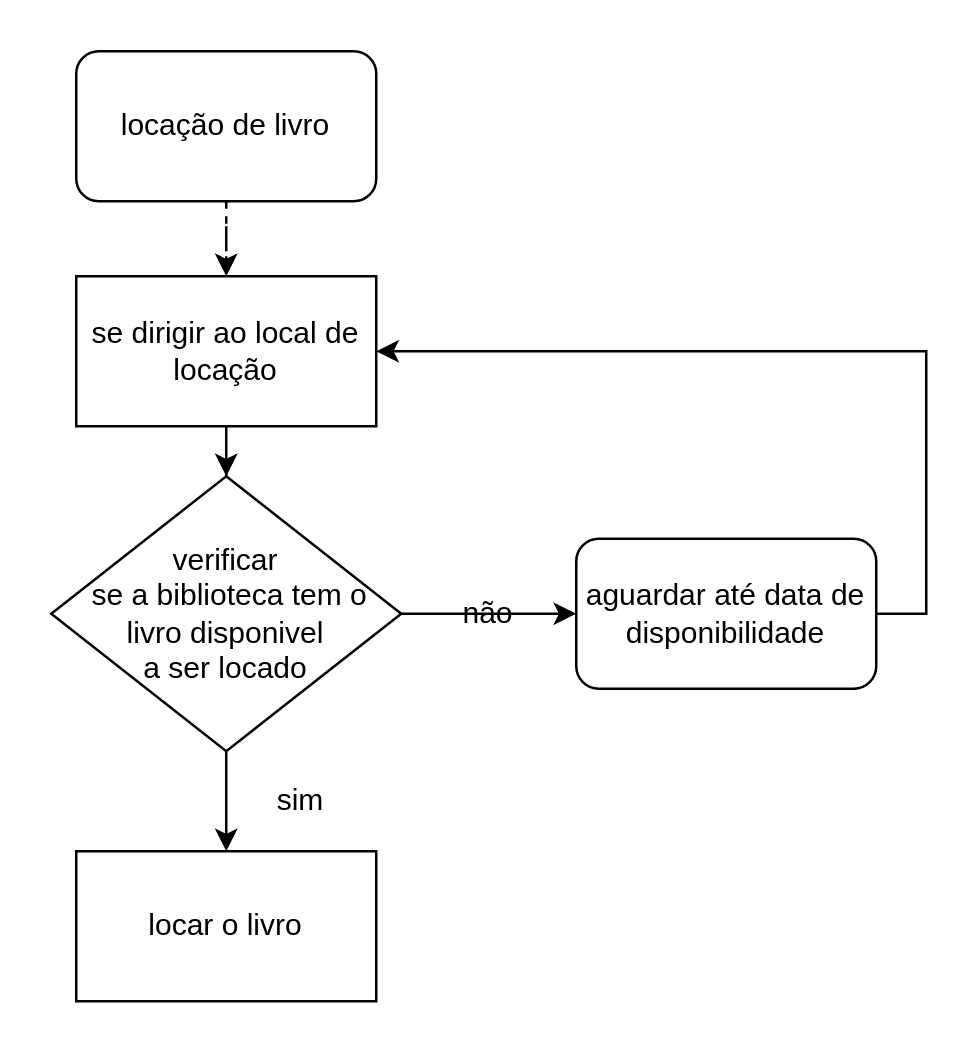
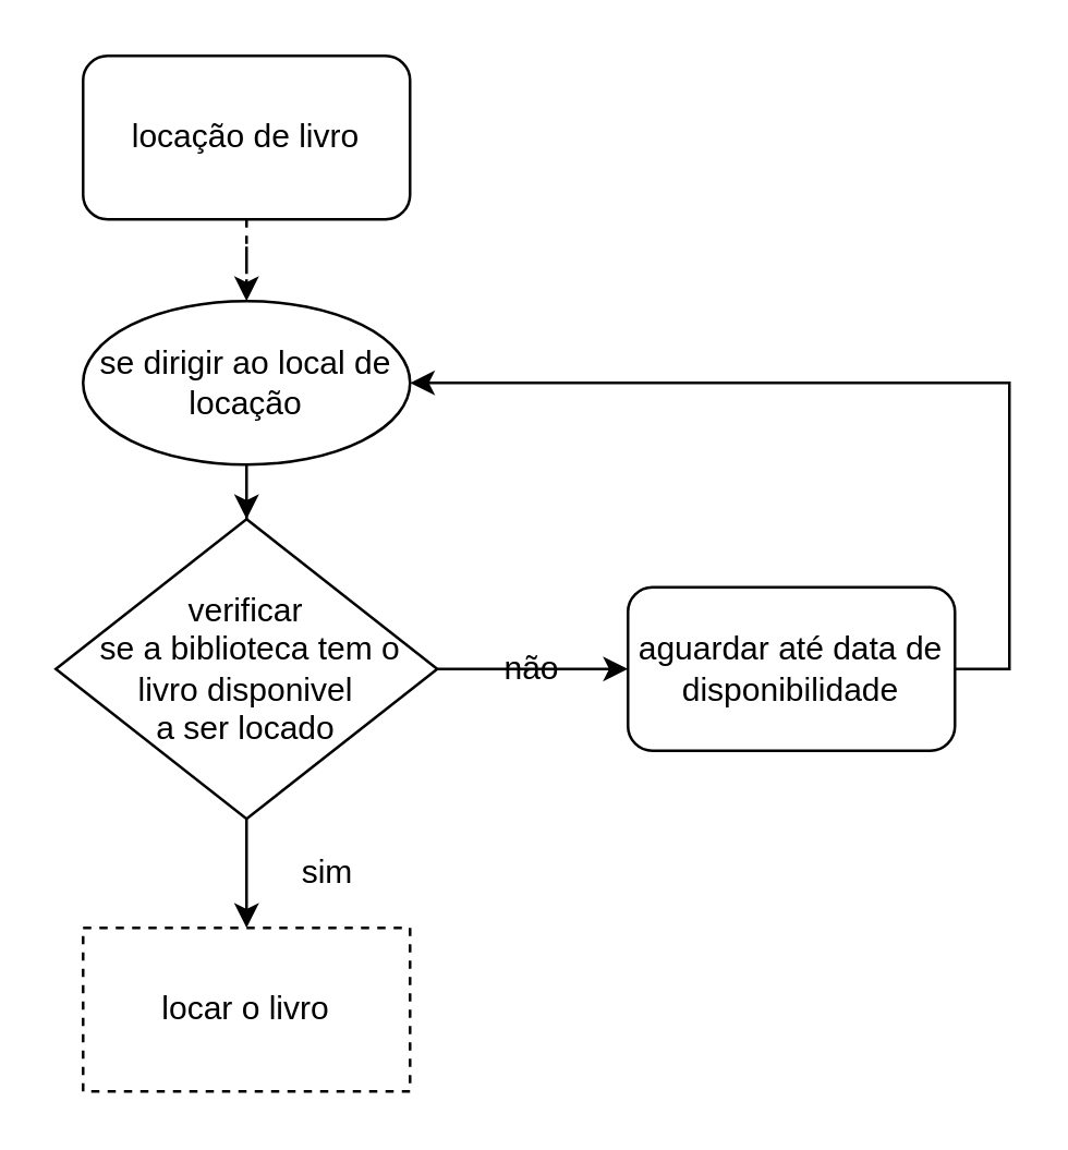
  <mxCell id="0" />
  <mxCell id="1" parent="0" />
  <mxCell id="2" value="" style="edgeStyle=orthogonalEdgeStyle;rounded=0;orthogonalLoop=1;jettySize=auto;html=1;dashed=1;" edge="1" parent="1" source="3" target="8"><mxGeometry relative="1" as="geometry" /></mxCell>
  <mxCell id="3" value="locação de livro" style="rounded=1;whiteSpace=wrap;html=1;" vertex="1" parent="1"><mxGeometry x="30" y="20" width="120" height="60" as="geometry" /></mxCell>
  <mxCell id="4" value="" style="edgeStyle=orthogonalEdgeStyle;rounded=0;orthogonalLoop=1;jettySize=auto;html=1;" edge="1" parent="1" source="6" target="11"><mxGeometry relative="1" as="geometry" /></mxCell>
  <mxCell id="5" value="" style="edgeStyle=orthogonalEdgeStyle;rounded=0;orthogonalLoop=1;jettySize=auto;html=1;" edge="1" parent="1" source="6" target="13"><mxGeometry relative="1" as="geometry" /></mxCell>
  <mxCell id="6" value="verificar&lt;br&gt;&amp;nbsp;se a biblioteca tem o livro disponivel &lt;br&gt;a ser locado" style="rhombus;whiteSpace=wrap;html=1;" vertex="1" parent="1"><mxGeometry x="20" y="190" width="140" height="110" as="geometry" /></mxCell>
  <mxCell id="7" value="" style="edgeStyle=orthogonalEdgeStyle;rounded=0;orthogonalLoop=1;jettySize=auto;html=1;" edge="1" parent="1" source="8" target="6"><mxGeometry relative="1" as="geometry" /></mxCell>
- <mxCell id="8" value="se dirigir ao local de locação" style="rounded=0;whiteSpace=wrap;html=1;" vertex="1" parent="1"><mxGeometry x="30" y="110" width="120" height="60" as="geometry" /></mxCell>
+ <mxCell id="8" value="se dirigir ao local de locação" style="ellipse;whiteSpace=wrap;html=1;" vertex="1" parent="1"><mxGeometry x="30" y="110" width="120" height="60" as="geometry" /></mxCell>
  <mxCell id="9" value="não" style="text;html=1;strokeColor=none;fillColor=none;align=center;verticalAlign=middle;whiteSpace=wrap;rounded=0;" vertex="1" parent="1"><mxGeometry x="175" y="235" width="40" height="20" as="geometry" /></mxCell>
  <mxCell id="10" value="" style="edgeStyle=orthogonalEdgeStyle;rounded=0;orthogonalLoop=1;jettySize=auto;html=1;entryX=1;entryY=0.5;entryDx=0;entryDy=0;" edge="1" parent="1" source="11" target="8"><mxGeometry relative="1" as="geometry"><mxPoint x="380" y="245" as="targetPoint" /><Array as="points"><mxPoint x="370" y="245" /><mxPoint x="370" y="140" /></Array></mxGeometry></mxCell>
  <mxCell id="11" value="aguardar até data de disponibilidade" style="whiteSpace=wrap;html=1;rounded=1;" vertex="1" parent="1"><mxGeometry x="230" y="215" width="120" height="60" as="geometry" /></mxCell>
  <mxCell id="12" value="sim" style="text;html=1;strokeColor=none;fillColor=none;align=center;verticalAlign=middle;whiteSpace=wrap;rounded=0;" vertex="1" parent="1"><mxGeometry x="100" y="310" width="40" height="20" as="geometry" /></mxCell>
- <mxCell id="13" value="locar o livro" style="rounded=0;whiteSpace=wrap;html=1;" vertex="1" parent="1"><mxGeometry x="30" y="340" width="120" height="60" as="geometry" /></mxCell>
+ <mxCell id="13" value="locar o livro" style="rounded=0;whiteSpace=wrap;html=1;dashed=1;" vertex="1" parent="1"><mxGeometry x="30" y="340" width="120" height="60" as="geometry" /></mxCell>
